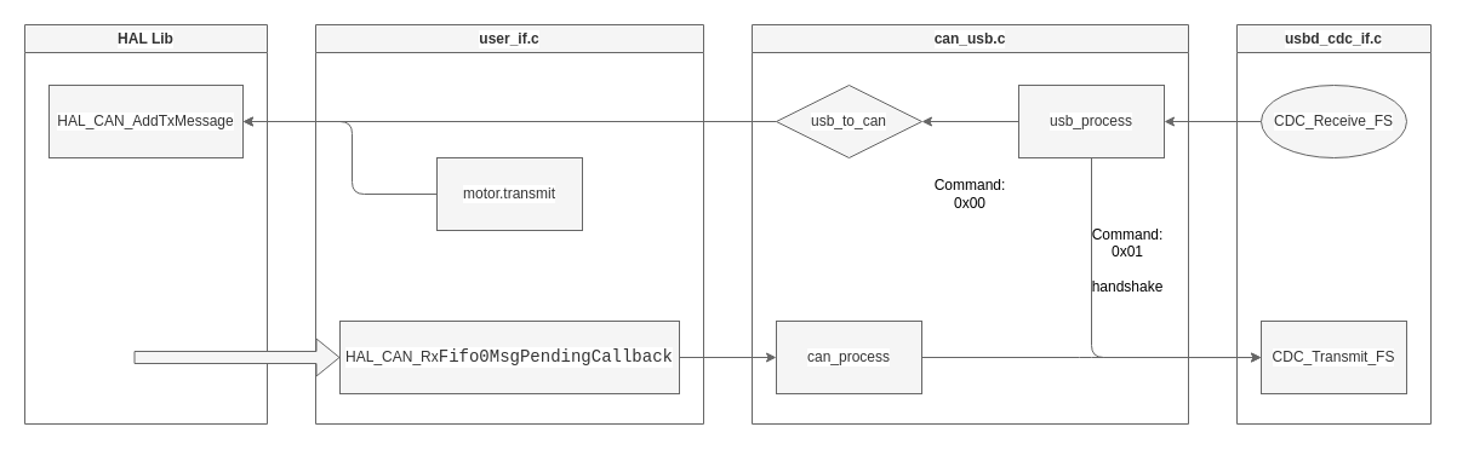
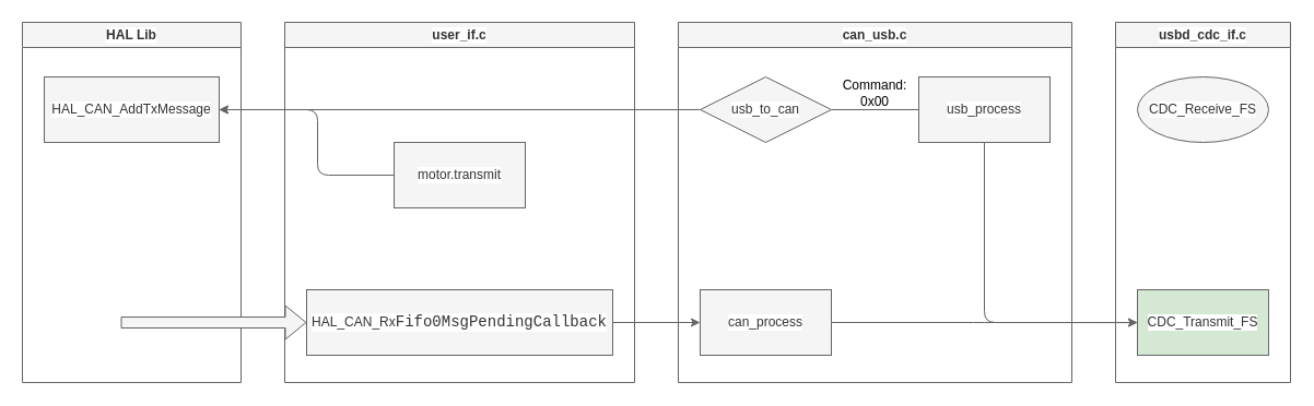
  <mxCell id="0" />
  <mxCell id="1" parent="0" />
  <mxCell id="2" style="edgeStyle=orthogonalEdgeStyle;html=1;exitX=1;exitY=0.5;exitDx=0;exitDy=0;entryX=0;entryY=0.5;entryDx=0;entryDy=0;fontColor=#000000;labelBackgroundColor=#FFFFFF;fillColor=#f5f5f5;strokeColor=#666666;" parent="1" source="19" target="16" edge="1"><mxGeometry relative="1" as="geometry" /></mxCell>
  <mxCell id="3" style="edgeStyle=orthogonalEdgeStyle;html=1;exitX=1;exitY=0.5;exitDx=0;exitDy=0;fontColor=#000000;labelBackgroundColor=#FFFFFF;fillColor=#f5f5f5;strokeColor=#666666;" parent="1" source="16" edge="1"><mxGeometry relative="1" as="geometry"><mxPoint x="1040" y="295.077" as="targetPoint" /></mxGeometry></mxCell>
- <mxCell id="4" style="edgeStyle=orthogonalEdgeStyle;html=1;exitX=0;exitY=0.5;exitDx=0;exitDy=0;entryX=1;entryY=0.5;entryDx=0;entryDy=0;fontColor=#000000;labelBackgroundColor=#FFFFFF;fillColor=#f5f5f5;strokeColor=#666666;" parent="1" source="6" target="8" edge="1"><mxGeometry relative="1" as="geometry" /></mxCell>
+ <mxCell id="4" style="edgeStyle=orthogonalEdgeStyle;html=1;exitX=0;exitY=0.5;exitDx=0;exitDy=0;entryX=1;entryY=0.5;entryDx=0;entryDy=0;fontColor=#000000;labelBackgroundColor=#FFFFFF;fillColor=#f5f5f5;strokeColor=#666666;endArrow=none;" parent="1" source="6" target="8" edge="1"><mxGeometry relative="1" as="geometry" /></mxCell>
  <mxCell id="5" style="edgeStyle=orthogonalEdgeStyle;html=1;exitX=0.5;exitY=1;exitDx=0;exitDy=0;entryX=0;entryY=0.5;entryDx=0;entryDy=0;fontColor=#000000;labelBackgroundColor=#FFFFFF;fillColor=#f5f5f5;strokeColor=#666666;" parent="1" source="6" target="9" edge="1"><mxGeometry relative="1" as="geometry" /></mxCell>
  <mxCell id="6" value="usb_process" style="rounded=0;whiteSpace=wrap;html=1;labelBackgroundColor=#FFFFFF;fillColor=#f5f5f5;fontColor=#333333;strokeColor=#666666;" parent="1" vertex="1"><mxGeometry x="840" y="70" width="120" height="60" as="geometry" /></mxCell>
  <mxCell id="7" style="edgeStyle=orthogonalEdgeStyle;html=1;exitX=0;exitY=0.5;exitDx=0;exitDy=0;entryX=1;entryY=0.5;entryDx=0;entryDy=0;fontColor=#000000;labelBackgroundColor=#FFFFFF;fillColor=#f5f5f5;strokeColor=#666666;" parent="1" source="8" target="12" edge="1"><mxGeometry relative="1" as="geometry" /></mxCell>
  <mxCell id="8" value="usb_to_can" style="rhombus;whiteSpace=wrap;html=1;labelBackgroundColor=#FFFFFF;fillColor=#f5f5f5;fontColor=#333333;strokeColor=#666666;" parent="1" vertex="1"><mxGeometry x="640" y="70" width="120" height="60" as="geometry" /></mxCell>
- <mxCell id="9" value="CDC_Transmit_FS" style="rounded=0;whiteSpace=wrap;html=1;labelBackgroundColor=#FFFFFF;fillColor=#f5f5f5;fontColor=#333333;strokeColor=#666666;" parent="1" vertex="1"><mxGeometry x="1040" y="265" width="120" height="60" as="geometry" /></mxCell>
- <mxCell id="10" style="edgeStyle=orthogonalEdgeStyle;html=1;exitX=0;exitY=0.5;exitDx=0;exitDy=0;entryX=1;entryY=0.5;entryDx=0;entryDy=0;fontColor=#000000;labelBackgroundColor=#FFFFFF;fillColor=#f5f5f5;strokeColor=#666666;" parent="1" source="11" target="6" edge="1"><mxGeometry relative="1" as="geometry" /></mxCell>
+ <mxCell id="9" value="CDC_Transmit_FS" style="rounded=0;whiteSpace=wrap;html=1;labelBackgroundColor=#FFFFFF;fillColor=#d5e8d4;fontColor=#333333;strokeColor=#666666;" parent="1" vertex="1"><mxGeometry x="1040" y="265" width="120" height="60" as="geometry" /></mxCell>
  <mxCell id="11" value="CDC_Receive_FS" style="ellipse;whiteSpace=wrap;html=1;labelBackgroundColor=#FFFFFF;fillColor=#f5f5f5;fontColor=#333333;strokeColor=#666666;" parent="1" vertex="1"><mxGeometry x="1040" y="70" width="120" height="60" as="geometry" /></mxCell>
  <mxCell id="12" value="HAL_CAN_AddTxMessage" style="rounded=0;whiteSpace=wrap;html=1;labelBackgroundColor=#FFFFFF;fillColor=#f5f5f5;fontColor=#333333;strokeColor=#666666;" parent="1" vertex="1"><mxGeometry x="40" y="70" width="160" height="60" as="geometry" /></mxCell>
  <mxCell id="13" value="can_usb.c" style="swimlane;whiteSpace=wrap;html=1;labelBackgroundColor=#FFFFFF;fillColor=#f5f5f5;fontColor=#333333;strokeColor=#666666;" parent="1" vertex="1"><mxGeometry x="620" y="20" width="360" height="330" as="geometry" /></mxCell>
- <mxCell id="14" value="Command:&lt;br&gt;0x00" style="text;html=1;fillColor=none;align=center;verticalAlign=middle;whiteSpace=wrap;rounded=0;labelBackgroundColor=none;fontColor=#000000;" parent="13" vertex="1"><mxGeometry x="150" y="125" width="60" height="30" as="geometry" /></mxCell>
- <mxCell id="15" value="Command:&lt;br&gt;0x01&lt;br&gt;&lt;br&gt;handshake" style="text;html=1;fillColor=none;align=center;verticalAlign=middle;whiteSpace=wrap;rounded=0;labelBackgroundColor=none;fontColor=#000000;" parent="13" vertex="1"><mxGeometry x="280" y="160" width="60" height="70" as="geometry" /></mxCell>
+ <mxCell id="14" value="Command:&lt;br&gt;0x00" style="text;html=1;fillColor=none;align=center;verticalAlign=middle;whiteSpace=wrap;rounded=0;labelBackgroundColor=none;fontColor=#000000;" parent="13" vertex="1"><mxGeometry x="150" y="50" width="60" height="30" as="geometry" /></mxCell>
  <mxCell id="16" value="can_process" style="rounded=0;whiteSpace=wrap;html=1;labelBackgroundColor=#FFFFFF;fillColor=#f5f5f5;fontColor=#333333;strokeColor=#666666;" parent="13" vertex="1"><mxGeometry x="20" y="245" width="120" height="60" as="geometry" /></mxCell>
  <mxCell id="17" value="usbd_cdc_if.c" style="swimlane;whiteSpace=wrap;html=1;labelBackgroundColor=#FFFFFF;fillColor=#f5f5f5;fontColor=#333333;strokeColor=#666666;" parent="1" vertex="1"><mxGeometry x="1020" y="20" width="160" height="330" as="geometry" /></mxCell>
  <mxCell id="18" value="user_if.c" style="swimlane;whiteSpace=wrap;html=1;labelBackgroundColor=#FFFFFF;fillColor=#f5f5f5;fontColor=#333333;strokeColor=#666666;" parent="1" vertex="1"><mxGeometry x="260" y="20" width="320" height="330" as="geometry" /></mxCell>
  <mxCell id="19" value="&lt;font&gt;HAL_CAN_Rx&lt;span style=&quot;font-family: Consolas, &amp;quot;Courier New&amp;quot;, monospace; font-size: 14px;&quot;&gt;Fifo0MsgPendingCallback&lt;/span&gt;&lt;/font&gt;" style="rounded=0;whiteSpace=wrap;html=1;labelBackgroundColor=#FFFFFF;fillColor=#f5f5f5;fontColor=#333333;strokeColor=#666666;" parent="18" vertex="1"><mxGeometry x="20" y="245" width="280" height="60" as="geometry" /></mxCell>
  <mxCell id="20" value="motor.transmit" style="rounded=0;whiteSpace=wrap;html=1;labelBackgroundColor=#FFFFFF;fillColor=#f5f5f5;fontColor=#333333;strokeColor=#666666;" vertex="1" parent="18"><mxGeometry x="100" y="110" width="120" height="60" as="geometry" /></mxCell>
  <mxCell id="21" value="HAL Lib" style="swimlane;whiteSpace=wrap;html=1;labelBackgroundColor=#FFFFFF;fillColor=#f5f5f5;fontColor=#333333;strokeColor=#666666;" parent="1" vertex="1"><mxGeometry x="20" y="20" width="200" height="330" as="geometry" /></mxCell>
  <mxCell id="22" value="" style="shape=flexArrow;endArrow=classic;html=1;fontColor=#000000;entryX=0;entryY=0.5;entryDx=0;entryDy=0;labelBackgroundColor=#FFFFFF;fillColor=#f5f5f5;strokeColor=#666666;" parent="1" target="19" edge="1"><mxGeometry width="50" height="50" relative="1" as="geometry"><mxPoint x="110" y="295" as="sourcePoint" /><mxPoint x="470" y="150" as="targetPoint" /></mxGeometry></mxCell>
  <mxCell id="23" style="edgeStyle=orthogonalEdgeStyle;html=1;exitX=0;exitY=0.5;exitDx=0;exitDy=0;entryX=1;entryY=0.5;entryDx=0;entryDy=0;fontColor=#000000;labelBackgroundColor=#FFFFFF;fillColor=#f5f5f5;strokeColor=#666666;" edge="1" parent="1" source="20" target="12"><mxGeometry relative="1" as="geometry"><mxPoint x="650" y="110" as="sourcePoint" /><mxPoint x="210" y="110" as="targetPoint" /><Array as="points"><mxPoint x="290" y="160" /><mxPoint x="290" y="100" /></Array></mxGeometry></mxCell>
